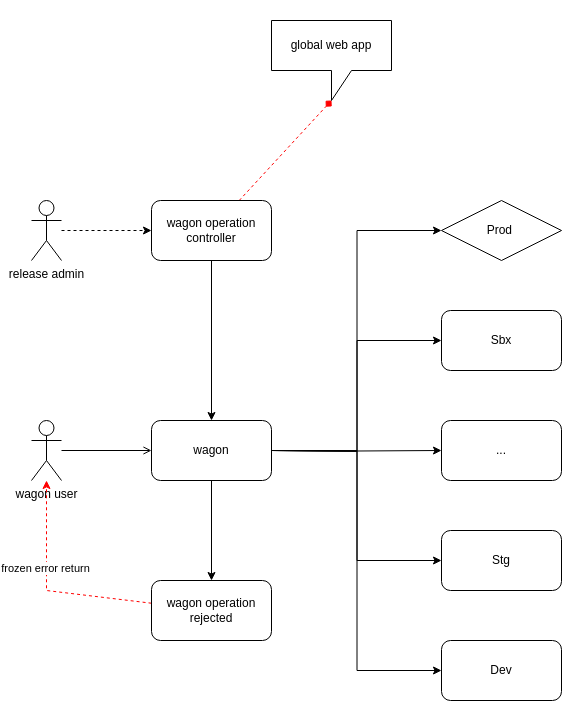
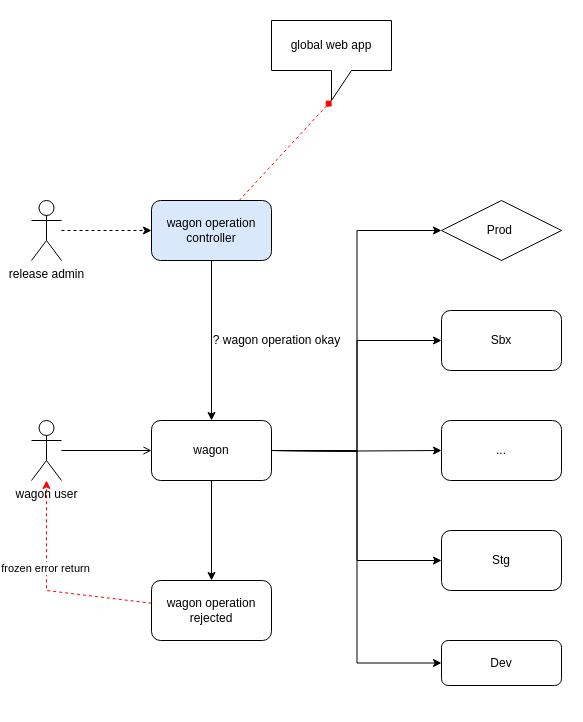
  <mxCell id="0" />
  <mxCell id="1" parent="0" />
  <mxCell id="2" value="" style="edgeStyle=none;rounded=0;orthogonalLoop=1;jettySize=auto;html=1;startArrow=none;startFill=0;" edge="1" parent="1" source="3" target="24"><mxGeometry relative="1" as="geometry" /></mxCell>
  <mxCell id="3" value="wagon" style="rounded=1;whiteSpace=wrap;html=1;" vertex="1" parent="1"><mxGeometry x="140" y="420" width="120" height="60" as="geometry" /></mxCell>
  <mxCell id="4" style="edgeStyle=orthogonalEdgeStyle;rounded=0;orthogonalLoop=1;jettySize=auto;html=1;entryX=0;entryY=0.5;entryDx=0;entryDy=0;" edge="1" parent="1" target="9"><mxGeometry relative="1" as="geometry"><mxPoint x="260" y="450" as="sourcePoint" /></mxGeometry></mxCell>
  <mxCell id="5" style="edgeStyle=orthogonalEdgeStyle;rounded=0;orthogonalLoop=1;jettySize=auto;html=1;entryX=0;entryY=0.5;entryDx=0;entryDy=0;" edge="1" parent="1" target="10"><mxGeometry relative="1" as="geometry"><mxPoint x="260" y="450" as="sourcePoint" /></mxGeometry></mxCell>
  <mxCell id="6" style="edgeStyle=orthogonalEdgeStyle;rounded=0;orthogonalLoop=1;jettySize=auto;html=1;entryX=0;entryY=0.5;entryDx=0;entryDy=0;" edge="1" parent="1" target="11"><mxGeometry relative="1" as="geometry"><mxPoint x="260" y="450" as="sourcePoint" /></mxGeometry></mxCell>
  <mxCell id="7" style="edgeStyle=orthogonalEdgeStyle;rounded=0;orthogonalLoop=1;jettySize=auto;html=1;entryX=0;entryY=0.5;entryDx=0;entryDy=0;" edge="1" parent="1" target="12"><mxGeometry relative="1" as="geometry"><mxPoint x="260" y="450" as="sourcePoint" /></mxGeometry></mxCell>
  <mxCell id="8" style="edgeStyle=orthogonalEdgeStyle;rounded=0;orthogonalLoop=1;jettySize=auto;html=1;entryX=0;entryY=0.5;entryDx=0;entryDy=0;" edge="1" parent="1" target="13"><mxGeometry relative="1" as="geometry"><mxPoint x="260" y="450" as="sourcePoint" /></mxGeometry></mxCell>
  <mxCell id="9" value="Prod&amp;nbsp;" style="rhombus;whiteSpace=wrap;html=1;" vertex="1" parent="1"><mxGeometry x="430" y="200" width="120" height="60" as="geometry" /></mxCell>
  <mxCell id="10" value="Sbx" style="rounded=1;whiteSpace=wrap;html=1;" vertex="1" parent="1"><mxGeometry x="430" y="310" width="120" height="60" as="geometry" /></mxCell>
  <mxCell id="11" value="..." style="rounded=1;whiteSpace=wrap;html=1;" vertex="1" parent="1"><mxGeometry x="430" y="420" width="120" height="60" as="geometry" /></mxCell>
  <mxCell id="12" value="Stg" style="rounded=1;whiteSpace=wrap;html=1;" vertex="1" parent="1"><mxGeometry x="430" y="530" width="120" height="60" as="geometry" /></mxCell>
- <mxCell id="13" value="Dev" style="rounded=1;whiteSpace=wrap;html=1;" vertex="1" parent="1"><mxGeometry x="430" y="640" width="120" height="60" as="geometry" /></mxCell>
+ <mxCell id="13" value="Dev" style="rounded=1;whiteSpace=wrap;html=1;" vertex="1" parent="1"><mxGeometry x="430" y="640" width="120" height="45" as="geometry" /></mxCell>
  <mxCell id="14" style="edgeStyle=none;rounded=0;orthogonalLoop=1;jettySize=auto;html=1;entryX=0.5;entryY=0;entryDx=0;entryDy=0;startArrow=none;startFill=0;" edge="1" parent="1" source="16" target="3"><mxGeometry relative="1" as="geometry" /></mxCell>
  <mxCell id="15" style="edgeStyle=none;rounded=0;orthogonalLoop=1;jettySize=auto;html=1;entryX=0;entryY=0;entryDx=60;entryDy=80;entryPerimeter=0;dashed=1;strokeColor=#FF0000;startArrow=none;startFill=0;endArrow=diamond;" edge="1" parent="1" source="16" target="25"><mxGeometry relative="1" as="geometry" /></mxCell>
- <mxCell id="16" value="wagon operation controller" style="rounded=1;whiteSpace=wrap;html=1;" vertex="1" parent="1"><mxGeometry x="140" y="200" width="120" height="60" as="geometry" /></mxCell>
+ <mxCell id="16" value="wagon operation controller" style="rounded=1;whiteSpace=wrap;html=1;fillColor=#dae8fc;" vertex="1" parent="1"><mxGeometry x="140" y="200" width="120" height="60" as="geometry" /></mxCell>
  <mxCell id="17" style="edgeStyle=none;rounded=0;orthogonalLoop=1;jettySize=auto;html=1;startArrow=none;startFill=0;endArrow=open;" edge="1" parent="1" source="18" target="3"><mxGeometry relative="1" as="geometry" /></mxCell>
  <mxCell id="18" value="wagon user" style="shape=umlActor;verticalLabelPosition=bottom;verticalAlign=top;html=1;outlineConnect=0;" vertex="1" parent="1"><mxGeometry x="20" y="420" width="30" height="60" as="geometry" /></mxCell>
  <mxCell id="19" style="edgeStyle=none;rounded=0;orthogonalLoop=1;jettySize=auto;html=1;entryX=0;entryY=0.5;entryDx=0;entryDy=0;startArrow=none;startFill=0;dashed=1;" edge="1" parent="1" source="20" target="16"><mxGeometry relative="1" as="geometry" /></mxCell>
  <mxCell id="20" value="release admin" style="shape=umlActor;verticalLabelPosition=bottom;verticalAlign=top;html=1;outlineConnect=0;" vertex="1" parent="1"><mxGeometry x="20" y="200" width="30" height="60" as="geometry" /></mxCell>
+ <mxCell id="21" value="? wagon operation okay" style="text;html=1;align=center;verticalAlign=middle;resizable=0;points=[];autosize=1;strokeColor=none;fillColor=none;" vertex="1" parent="1"><mxGeometry x="190" y="325" width="150" height="30" as="geometry" /></mxCell>
  <mxCell id="22" style="edgeStyle=none;rounded=0;orthogonalLoop=1;jettySize=auto;html=1;startArrow=none;startFill=0;dashed=1;strokeColor=#FF0000;" edge="1" parent="1" source="24" target="18"><mxGeometry relative="1" as="geometry"><Array as="points"><mxPoint x="35" y="590" /></Array></mxGeometry></mxCell>
  <mxCell id="23" value="frozen error return" style="edgeLabel;html=1;align=center;verticalAlign=middle;resizable=0;points=[];" vertex="1" connectable="0" parent="22"><mxGeometry x="0.191" y="2" relative="1" as="geometry"><mxPoint as="offset" /></mxGeometry></mxCell>
  <mxCell id="24" value="wagon operation rejected" style="rounded=1;whiteSpace=wrap;html=1;" vertex="1" parent="1"><mxGeometry x="140" y="580" width="120" height="60" as="geometry" /></mxCell>
  <mxCell id="25" value="global web app" style="shape=callout;whiteSpace=wrap;html=1;perimeter=calloutPerimeter;" vertex="1" parent="1"><mxGeometry x="260" y="20" width="120" height="80" as="geometry" /></mxCell>
